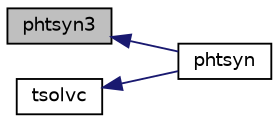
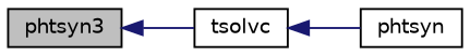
  digraph {
    rankdir=LR
    node [color=black fillcolor=white fontname=Helvetica fontsize=10 shape=record style=filled]
    edge [color=midnightblue dir=back fontname=Helvetica fontsize=10 labelfontname=Helvetica labelfontsize=10 style=solid]
    n1 [fillcolor=grey75 fontcolor=black height=0.2 label=phtsyn3 width=0.4]
    n2 [height=0.2 label=tsolvc width=0.4]
    n3 [height=0.2 label=phtsyn width=0.4]
-   n1 -> n3
+   n1 -> n2
    n2 -> n3
  }
